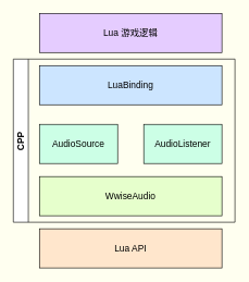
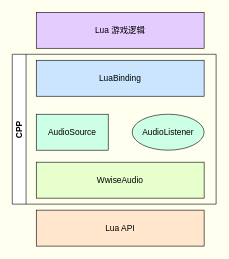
  <mxCell id="0" />
  <mxCell id="1" parent="0" />
  <mxCell id="2" value="AudioSource" style="rounded=0;whiteSpace=wrap;html=1;fontSize=14;fillColor=#CCFFE6;" vertex="1" parent="1"><mxGeometry x="60" y="190" width="120" height="60" as="geometry" /></mxCell>
- <mxCell id="3" value="AudioListener" style="rounded=0;whiteSpace=wrap;html=1;fontSize=14;fillColor=#CCFFE6;" vertex="1" parent="1"><mxGeometry x="220" y="190" width="120" height="60" as="geometry" /></mxCell>
+ <mxCell id="3" value="AudioListener" style="ellipse;whiteSpace=wrap;html=1;fontSize=14;fillColor=#CCFFE6;" vertex="1" parent="1"><mxGeometry x="220" y="190" width="120" height="60" as="geometry" /></mxCell>
  <mxCell id="4" value="Lua 游戏逻辑" style="rounded=0;whiteSpace=wrap;html=1;fontSize=14;fillColor=#E5CCFF;" vertex="1" parent="1"><mxGeometry x="60" y="20" width="280" height="60" as="geometry" /></mxCell>
  <mxCell id="5" value="WwiseAudio" style="rounded=0;whiteSpace=wrap;html=1;fontSize=14;fillColor=#E6FFCC;" vertex="1" parent="1"><mxGeometry x="60" y="270" width="280" height="60" as="geometry" /></mxCell>
  <mxCell id="6" value="Lua API" style="rounded=0;whiteSpace=wrap;html=1;fontSize=14;labelBackgroundColor=none;fillColor=#FFE6CC;" vertex="1" parent="1"><mxGeometry x="60" y="350" width="280" height="60" as="geometry" /></mxCell>
  <mxCell id="7" value="CPP" style="swimlane;horizontal=0;fontSize=14;" vertex="1" parent="1"><mxGeometry x="20" y="90" width="340" height="250" as="geometry" /></mxCell>
  <mxCell id="8" value="LuaBinding" style="rounded=0;whiteSpace=wrap;html=1;fontSize=14;fillColor=#CCE5FF;" vertex="1" parent="1"><mxGeometry x="60" y="100" width="280" height="60" as="geometry" /></mxCell>
